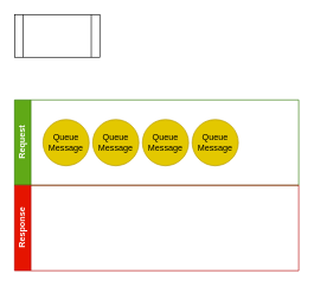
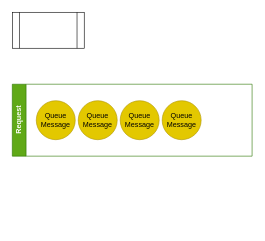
  <mxCell id="0" />
  <mxCell id="1" parent="0" />
  <mxCell id="2" value="Request" style="swimlane;horizontal=0;whiteSpace=wrap;html=1;fillColor=#60a917;fontColor=#ffffff;strokeColor=#2D7600;" vertex="1" parent="1"><mxGeometry x="20" y="140" width="400" height="120" as="geometry" /></mxCell>
  <mxCell id="3" value="Queue&lt;br&gt;Message" style="ellipse;whiteSpace=wrap;html=1;aspect=fixed;fillColor=#e3c800;fontColor=#000000;strokeColor=#B09500;" vertex="1" parent="2"><mxGeometry x="40" y="27.5" width="65" height="65" as="geometry" /></mxCell>
  <mxCell id="4" value="Queue&lt;br&gt;Message" style="ellipse;whiteSpace=wrap;html=1;aspect=fixed;fillColor=#e3c800;fontColor=#000000;strokeColor=#B09500;" vertex="1" parent="2"><mxGeometry x="180" y="27.5" width="65" height="65" as="geometry" /></mxCell>
  <mxCell id="5" value="Queue&lt;br&gt;Message" style="ellipse;whiteSpace=wrap;html=1;aspect=fixed;fillColor=#e3c800;fontColor=#000000;strokeColor=#B09500;" vertex="1" parent="2"><mxGeometry x="110" y="27.5" width="65" height="65" as="geometry" /></mxCell>
  <mxCell id="6" value="Queue&lt;br&gt;Message" style="ellipse;whiteSpace=wrap;html=1;aspect=fixed;fillColor=#e3c800;fontColor=#000000;strokeColor=#B09500;" vertex="1" parent="2"><mxGeometry x="250" y="27.5" width="65" height="65" as="geometry" /></mxCell>
- <mxCell id="7" value="Response" style="swimlane;horizontal=0;whiteSpace=wrap;html=1;fillColor=#e51400;fontColor=#ffffff;strokeColor=#B20000;" vertex="1" parent="1"><mxGeometry x="20" y="260" width="400" height="120" as="geometry" /></mxCell>
  <mxCell id="8" value="" style="shape=process;whiteSpace=wrap;html=1;backgroundOutline=1;" vertex="1" parent="1"><mxGeometry x="20" y="20" width="120" height="60" as="geometry" /></mxCell>
